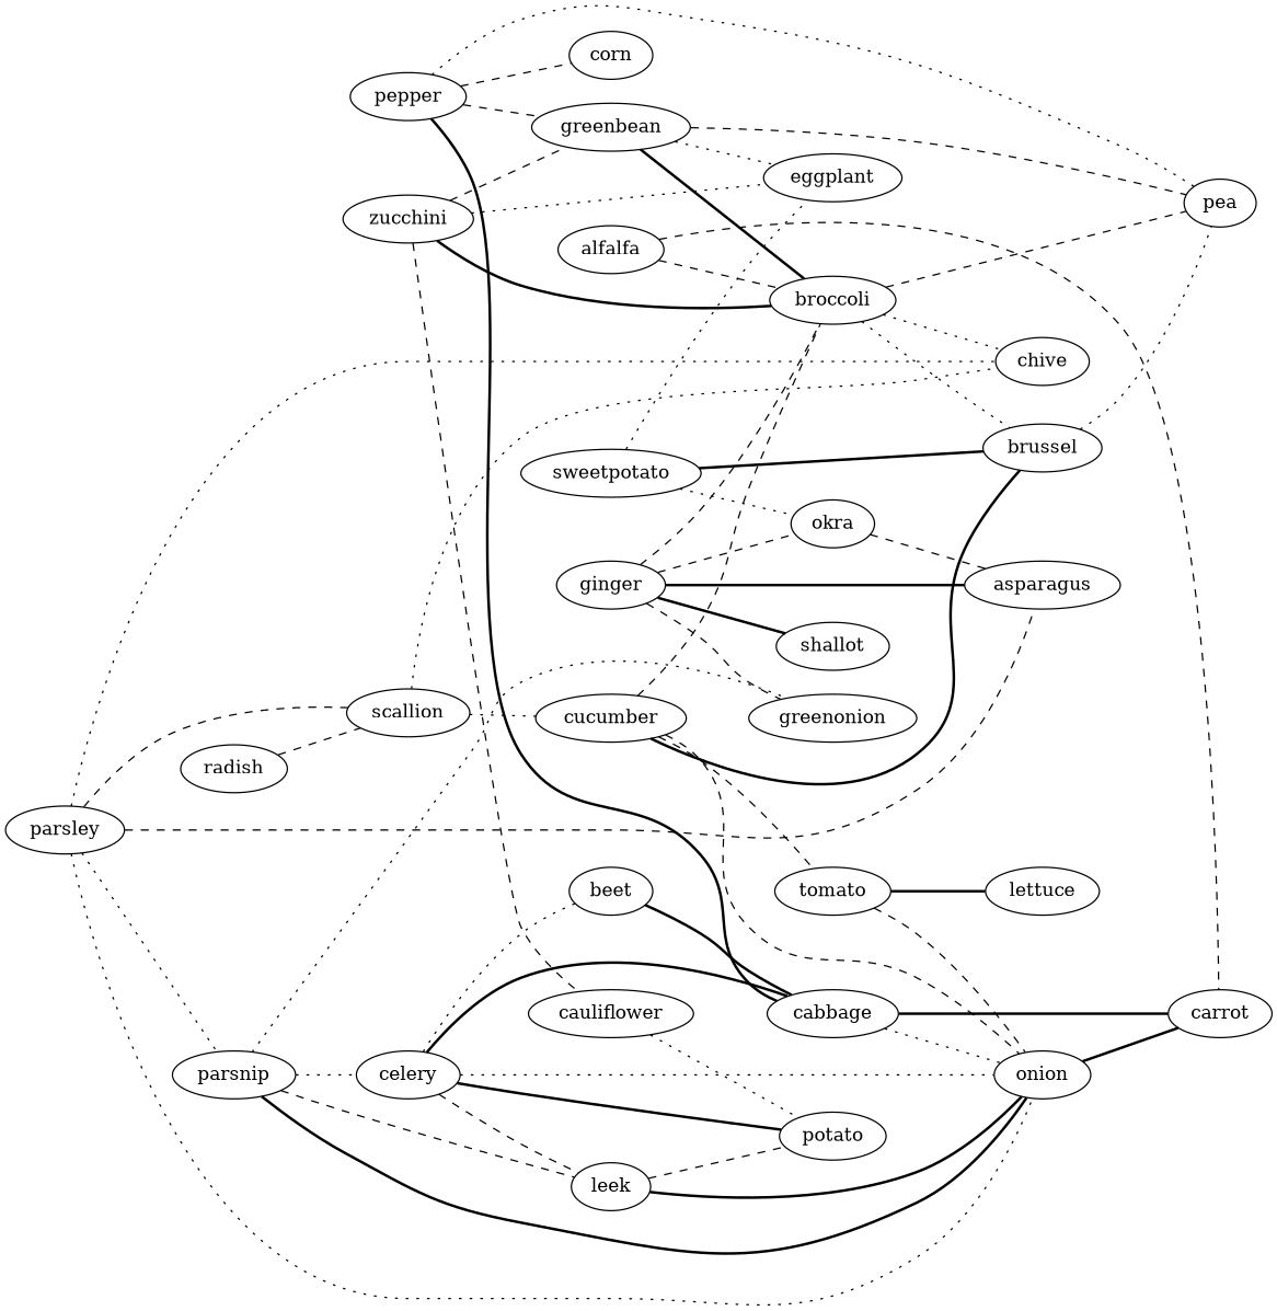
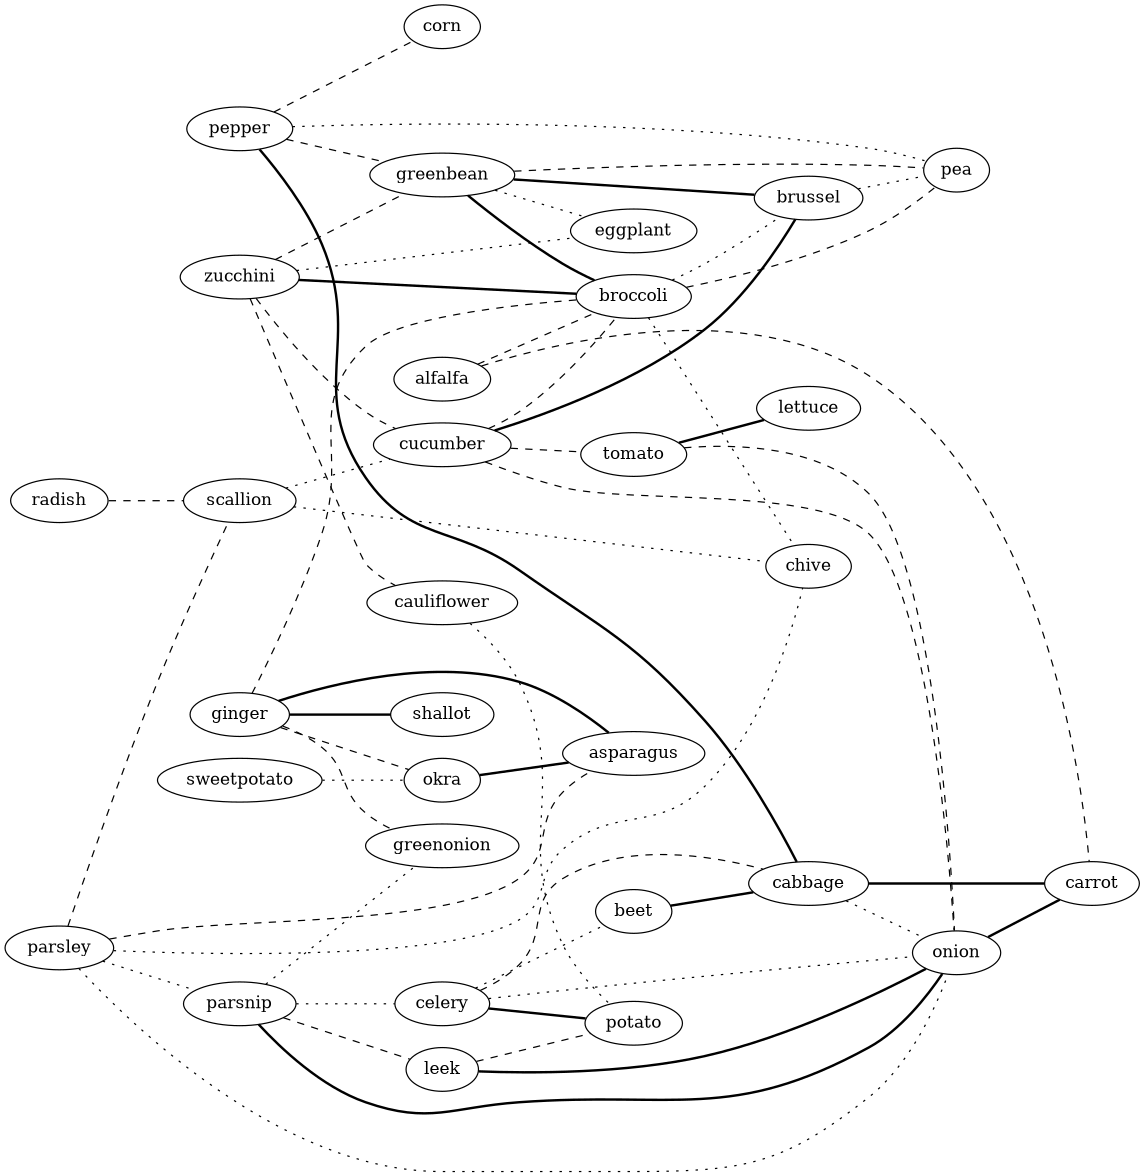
  strict graph {
    rankdir=LR
    edge [style=dashed weight=1]
    alfalfa
    broccoli
    carrot
    chive
    pea
    brussel
    radish
    scallion
    cucumber
    ginger
    shallot
    okra
    asparagus
    greenonion
    beet
    cabbage
    parsley
    parsnip
    onion
    celery
    leek
    potato
    tomato
    zucchini
    cauliflower
    greenbean
    eggplant
    pepper
    corn
    lettuce
    sweetpotato
    alfalfa -- broccoli
    alfalfa -- carrot
    broccoli -- chive [style=dotted]
    broccoli -- pea
    broccoli -- brussel [style=dotted]
    brussel -- pea [style=dotted]
    radish -- scallion
    scallion -- chive [style=dotted]
    scallion -- cucumber [style=dotted]
    cucumber -- broccoli
    cucumber -- brussel [style=bold]
    cucumber -- onion
    cucumber -- tomato
    ginger -- broccoli
    ginger -- shallot [style=bold]
    ginger -- okra
    ginger -- asparagus [style=bold]
    ginger -- greenonion
-   okra -- asparagus
+   okra -- asparagus [style=bold]
    beet -- cabbage [style=bold]
    cabbage -- carrot [style=bold]
    cabbage -- onion [style=dotted]
    parsley -- chive [style=dotted]
    parsley -- scallion
    parsley -- asparagus
    parsley -- parsnip [style=dotted]
    parsley -- onion [style=dotted]
    parsnip -- greenonion [style=dotted]
    parsnip -- onion [style=bold]
    parsnip -- celery [style=dotted]
    parsnip -- leek
    onion -- carrot [style=bold]
    celery -- beet [style=dotted]
-   celery -- cabbage [style=bold]
+   celery -- cabbage
    celery -- onion [style=dotted]
-   celery -- leek
    celery -- potato [style=bold]
    leek -- onion [style=bold]
    leek -- potato
    tomato -- onion
    tomato -- lettuce [style=bold]
    zucchini -- broccoli [style=bold]
+   zucchini -- cucumber
    zucchini -- cauliflower
    zucchini -- greenbean
    zucchini -- eggplant [style=dotted]
    cauliflower -- potato [style=dotted]
    greenbean -- broccoli [style=bold]
    greenbean -- pea
-   sweetpotato -- brussel [style=bold]
+   greenbean -- brussel [style=bold]
    greenbean -- eggplant [style=dotted]
    pepper -- pea [style=dotted]
    pepper -- cabbage [style=bold]
    pepper -- greenbean
    pepper -- corn
    sweetpotato -- okra [style=dotted]
-   sweetpotato -- eggplant [style=dotted]
  }
